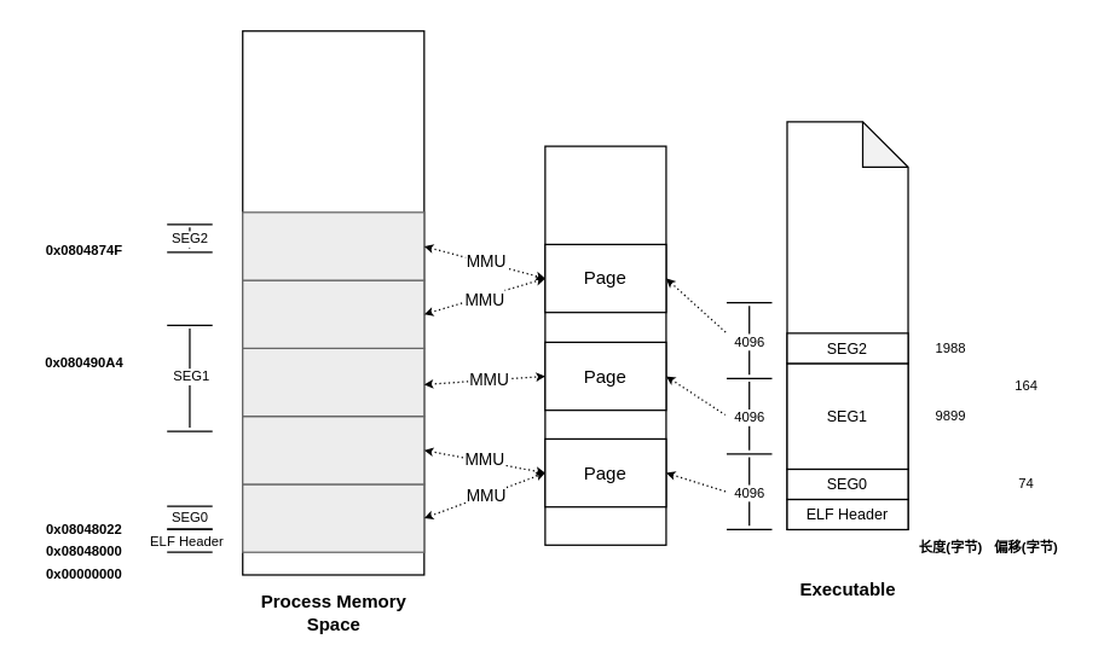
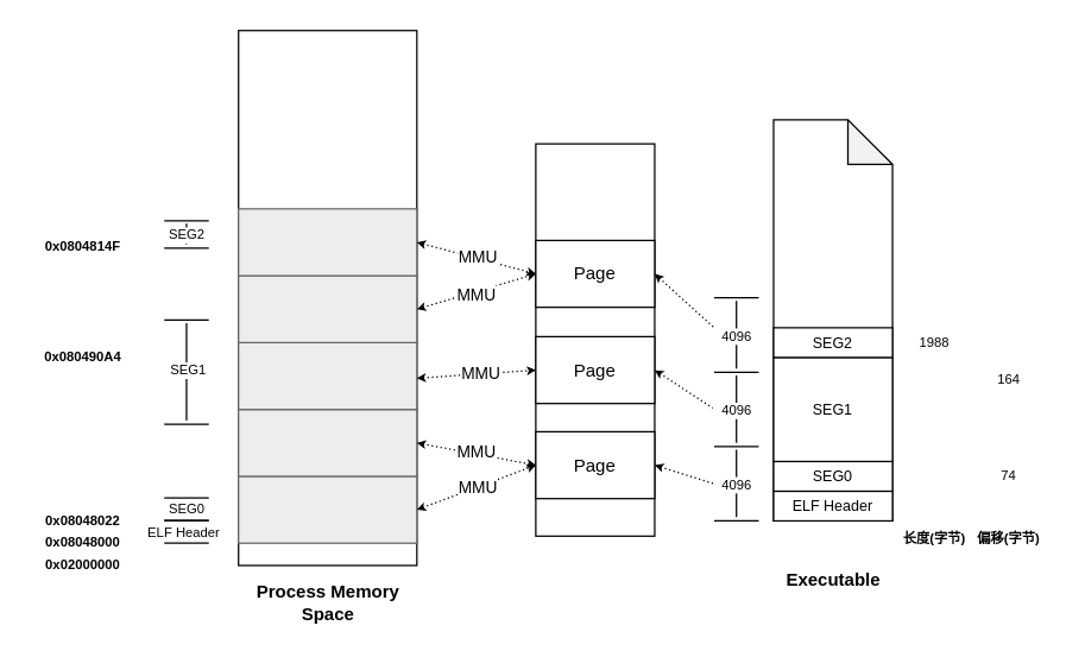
  <mxCell id="0" />
  <mxCell id="1" parent="0" />
  <mxCell id="2" value="" style="rounded=0;whiteSpace=wrap;html=1;" vertex="1" parent="1"><mxGeometry x="160" y="20" width="120" height="360" as="geometry" /></mxCell>
  <mxCell id="3" value="" style="rounded=0;whiteSpace=wrap;html=1;strokeColor=#666666;fontColor=#333333;fillColor=#EDEDED;" vertex="1" parent="1"><mxGeometry x="160" y="320" width="120" height="45" as="geometry" /></mxCell>
  <mxCell id="4" value="" style="rounded=0;whiteSpace=wrap;html=1;strokeColor=#666666;fontColor=#333333;fillColor=#EDEDED;" vertex="1" parent="1"><mxGeometry x="160" y="275" width="120" height="45" as="geometry" /></mxCell>
  <mxCell id="5" value="" style="rounded=0;whiteSpace=wrap;html=1;strokeColor=#666666;fontColor=#333333;fillColor=#EDEDED;" vertex="1" parent="1"><mxGeometry x="160" y="230" width="120" height="45" as="geometry" /></mxCell>
  <mxCell id="6" value="" style="rounded=0;whiteSpace=wrap;html=1;strokeColor=#666666;fontColor=#333333;fillColor=#EDEDED;" vertex="1" parent="1"><mxGeometry x="160" y="185" width="120" height="45" as="geometry" /></mxCell>
  <mxCell id="7" value="" style="rounded=0;whiteSpace=wrap;html=1;strokeColor=#666666;fontColor=#333333;fillColor=#EDEDED;" vertex="1" parent="1"><mxGeometry x="160" y="140" width="120" height="45" as="geometry" /></mxCell>
  <mxCell id="8" value="" style="group" vertex="1" connectable="0" parent="1"><mxGeometry x="360" y="96.25" width="80" height="264" as="geometry" /></mxCell>
  <mxCell id="9" value="" style="rounded=0;whiteSpace=wrap;html=1;" vertex="1" parent="8"><mxGeometry width="80" height="264" as="geometry" /></mxCell>
  <mxCell id="10" value="Page" style="rounded=0;whiteSpace=wrap;html=1;" vertex="1" parent="8"><mxGeometry y="193.75" width="80" height="45" as="geometry" /></mxCell>
  <mxCell id="11" value="Page" style="rounded=0;whiteSpace=wrap;html=1;" vertex="1" parent="8"><mxGeometry y="129.75" width="80" height="45" as="geometry" /></mxCell>
  <mxCell id="12" value="Page" style="rounded=0;whiteSpace=wrap;html=1;" vertex="1" parent="8"><mxGeometry y="65" width="80" height="45" as="geometry" /></mxCell>
  <mxCell id="13" value="" style="shape=note;whiteSpace=wrap;html=1;backgroundOutline=1;darkOpacity=0.05;" vertex="1" parent="1"><mxGeometry x="520" y="80" width="80" height="270" as="geometry" /></mxCell>
  <mxCell id="14" value="&lt;b&gt;Executable&lt;/b&gt;" style="text;html=1;align=center;verticalAlign=middle;resizable=0;points=[];autosize=1;" vertex="1" parent="1"><mxGeometry x="520" y="380" width="80" height="20" as="geometry" /></mxCell>
  <mxCell id="15" value="&lt;b&gt;Process Memory&lt;br&gt;Space&lt;/b&gt;" style="text;html=1;align=center;verticalAlign=middle;resizable=0;points=[];autosize=1;" vertex="1" parent="1"><mxGeometry x="170" y="390" width="100" height="30" as="geometry" /></mxCell>
  <mxCell id="16" value="&lt;font style=&quot;font-size: 10px&quot;&gt;ELF Header&lt;/font&gt;" style="rounded=0;whiteSpace=wrap;html=1;" vertex="1" parent="1"><mxGeometry x="520" y="330" width="80" height="20" as="geometry" /></mxCell>
  <mxCell id="17" value="&lt;font style=&quot;font-size: 10px&quot;&gt;SEG0&lt;/font&gt;" style="rounded=0;whiteSpace=wrap;html=1;" vertex="1" parent="1"><mxGeometry x="520" y="310" width="80" height="20" as="geometry" /></mxCell>
  <mxCell id="18" value="&lt;font style=&quot;font-size: 10px&quot;&gt;SEG1&lt;/font&gt;" style="rounded=0;whiteSpace=wrap;html=1;" vertex="1" parent="1"><mxGeometry x="520" y="240" width="80" height="70" as="geometry" /></mxCell>
  <mxCell id="19" value="&lt;font style=&quot;font-size: 10px&quot;&gt;SEG2&lt;/font&gt;" style="rounded=0;whiteSpace=wrap;html=1;" vertex="1" parent="1"><mxGeometry x="520" y="220" width="80" height="20" as="geometry" /></mxCell>
  <mxCell id="20" value="" style="endArrow=classic;startArrow=classic;html=1;entryX=0;entryY=0.5;entryDx=0;entryDy=0;exitX=1;exitY=0.5;exitDx=0;exitDy=0;endSize=3;startSize=3;dashed=1;dashPattern=1 2;" edge="1" parent="1" source="7" target="12"><mxGeometry width="50" height="50" relative="1" as="geometry"><mxPoint x="310" y="140" as="sourcePoint" /><mxPoint x="330" y="110" as="targetPoint" /></mxGeometry></mxCell>
  <mxCell id="21" value="MMU" style="edgeLabel;html=1;align=center;verticalAlign=middle;resizable=0;points=[];" vertex="1" connectable="0" parent="20"><mxGeometry x="-0.279" y="-1" relative="1" as="geometry"><mxPoint x="11.54" y="1.38" as="offset" /></mxGeometry></mxCell>
  <mxCell id="22" value="" style="endArrow=classic;startArrow=classic;html=1;entryX=0;entryY=0.5;entryDx=0;entryDy=0;exitX=1;exitY=0.5;exitDx=0;exitDy=0;endSize=3;startSize=3;dashed=1;dashPattern=1 2;" edge="1" parent="1" target="12"><mxGeometry width="50" height="50" relative="1" as="geometry"><mxPoint x="280" y="207.5" as="sourcePoint" /><mxPoint x="360" y="252.5" as="targetPoint" /></mxGeometry></mxCell>
  <mxCell id="23" value="MMU" style="edgeLabel;html=1;align=center;verticalAlign=middle;resizable=0;points=[];" vertex="1" connectable="0" parent="22"><mxGeometry x="-0.279" y="-1" relative="1" as="geometry"><mxPoint x="10.68" y="-2.84" as="offset" /></mxGeometry></mxCell>
  <mxCell id="24" value="" style="endArrow=classic;startArrow=classic;html=1;entryX=0;entryY=0.5;entryDx=0;entryDy=0;endSize=3;startSize=3;dashed=1;dashPattern=1 2;" edge="1" parent="1" target="11"><mxGeometry width="50" height="50" relative="1" as="geometry"><mxPoint x="280" y="254" as="sourcePoint" /><mxPoint x="360" y="230" as="targetPoint" /></mxGeometry></mxCell>
  <mxCell id="25" value="MMU" style="edgeLabel;html=1;align=center;verticalAlign=middle;resizable=0;points=[];" vertex="1" connectable="0" parent="24"><mxGeometry x="-0.279" y="-1" relative="1" as="geometry"><mxPoint x="13.01" y="-2.84" as="offset" /></mxGeometry></mxCell>
  <mxCell id="26" value="" style="endArrow=classic;startArrow=classic;html=1;entryX=0;entryY=0.5;entryDx=0;entryDy=0;endSize=3;startSize=3;dashed=1;dashPattern=1 2;exitX=1;exitY=0.5;exitDx=0;exitDy=0;" edge="1" parent="1" source="4" target="10"><mxGeometry width="50" height="50" relative="1" as="geometry"><mxPoint x="279" y="296.5" as="sourcePoint" /><mxPoint x="359" y="285" as="targetPoint" /></mxGeometry></mxCell>
  <mxCell id="27" value="MMU" style="edgeLabel;html=1;align=center;verticalAlign=middle;resizable=0;points=[];" vertex="1" connectable="0" parent="26"><mxGeometry x="-0.279" y="-1" relative="1" as="geometry"><mxPoint x="10.98" y="-0.32" as="offset" /></mxGeometry></mxCell>
  <mxCell id="28" value="" style="endArrow=classic;startArrow=classic;html=1;entryX=0;entryY=0.5;entryDx=0;entryDy=0;endSize=3;startSize=3;dashed=1;dashPattern=1 2;exitX=1;exitY=0.5;exitDx=0;exitDy=0;" edge="1" parent="1" source="3" target="10"><mxGeometry width="50" height="50" relative="1" as="geometry"><mxPoint x="280" y="325" as="sourcePoint" /><mxPoint x="360" y="330" as="targetPoint" /></mxGeometry></mxCell>
  <mxCell id="29" value="MMU" style="edgeLabel;html=1;align=center;verticalAlign=middle;resizable=0;points=[];" vertex="1" connectable="0" parent="28"><mxGeometry x="-0.279" y="-1" relative="1" as="geometry"><mxPoint x="10.98" y="-5.08" as="offset" /></mxGeometry></mxCell>
  <mxCell id="30" value="" style="endArrow=none;html=1;" edge="1" parent="1"><mxGeometry width="50" height="50" relative="1" as="geometry"><mxPoint x="480" y="350" as="sourcePoint" /><mxPoint x="510" y="350" as="targetPoint" /></mxGeometry></mxCell>
  <mxCell id="31" value="" style="endArrow=none;html=1;" edge="1" parent="1"><mxGeometry width="50" height="50" relative="1" as="geometry"><mxPoint x="480" y="300" as="sourcePoint" /><mxPoint x="510" y="300" as="targetPoint" /></mxGeometry></mxCell>
  <mxCell id="32" value="" style="endArrow=none;html=1;" edge="1" parent="1"><mxGeometry width="50" height="50" relative="1" as="geometry"><mxPoint x="480" y="250" as="sourcePoint" /><mxPoint x="510" y="250" as="targetPoint" /></mxGeometry></mxCell>
  <mxCell id="33" value="" style="endArrow=none;html=1;" edge="1" parent="1"><mxGeometry width="50" height="50" relative="1" as="geometry"><mxPoint x="480" y="199.88" as="sourcePoint" /><mxPoint x="510" y="199.88" as="targetPoint" /></mxGeometry></mxCell>
  <mxCell id="34" value="" style="endArrow=none;html=1;" edge="1" parent="1"><mxGeometry width="50" height="50" relative="1" as="geometry"><mxPoint x="495" y="347.5" as="sourcePoint" /><mxPoint x="495" y="302" as="targetPoint" /></mxGeometry></mxCell>
  <mxCell id="35" value="4096" style="edgeLabel;html=1;align=center;verticalAlign=middle;resizable=0;points=[];fontSize=9;" vertex="1" connectable="0" parent="34"><mxGeometry x="-0.259" y="1" relative="1" as="geometry"><mxPoint y="-4.61" as="offset" /></mxGeometry></mxCell>
  <mxCell id="36" value="" style="endArrow=none;html=1;" edge="1" parent="1"><mxGeometry width="50" height="50" relative="1" as="geometry"><mxPoint x="495" y="297.5" as="sourcePoint" /><mxPoint x="495" y="252" as="targetPoint" /></mxGeometry></mxCell>
  <mxCell id="37" value="4096" style="edgeLabel;html=1;align=center;verticalAlign=middle;resizable=0;points=[];fontSize=9;" vertex="1" connectable="0" parent="36"><mxGeometry x="-0.259" y="1" relative="1" as="geometry"><mxPoint y="-4.61" as="offset" /></mxGeometry></mxCell>
  <mxCell id="38" value="" style="endArrow=none;html=1;" edge="1" parent="1"><mxGeometry width="50" height="50" relative="1" as="geometry"><mxPoint x="495" y="247.5" as="sourcePoint" /><mxPoint x="495" y="202" as="targetPoint" /></mxGeometry></mxCell>
  <mxCell id="39" value="4096" style="edgeLabel;html=1;align=center;verticalAlign=middle;resizable=0;points=[];fontSize=9;" vertex="1" connectable="0" parent="38"><mxGeometry x="-0.259" y="1" relative="1" as="geometry"><mxPoint y="-4.61" as="offset" /></mxGeometry></mxCell>
  <mxCell id="40" value="" style="endArrow=none;startArrow=classic;html=1;exitX=1;exitY=0.5;exitDx=0;exitDy=0;endSize=3;startSize=3;dashed=1;dashPattern=1 2;endFill=0;" edge="1" parent="1" source="12"><mxGeometry width="50" height="50" relative="1" as="geometry"><mxPoint x="440" y="185" as="sourcePoint" /><mxPoint x="480" y="220" as="targetPoint" /></mxGeometry></mxCell>
  <mxCell id="41" value="" style="endArrow=none;startArrow=classic;html=1;exitX=1;exitY=0.5;exitDx=0;exitDy=0;endSize=3;startSize=3;dashed=1;dashPattern=1 2;endFill=0;" edge="1" parent="1" source="11"><mxGeometry width="50" height="50" relative="1" as="geometry"><mxPoint x="440" y="250" as="sourcePoint" /><mxPoint x="479" y="274" as="targetPoint" /></mxGeometry></mxCell>
  <mxCell id="42" value="" style="endArrow=none;startArrow=classic;html=1;exitX=1;exitY=0.5;exitDx=0;exitDy=0;endSize=3;startSize=3;dashed=1;dashPattern=1 2;endFill=0;" edge="1" parent="1" source="10"><mxGeometry width="50" height="50" relative="1" as="geometry"><mxPoint x="440" y="310" as="sourcePoint" /><mxPoint x="480" y="325" as="targetPoint" /></mxGeometry></mxCell>
  <mxCell id="43" value="" style="endArrow=none;html=1;" edge="1" parent="1"><mxGeometry x="150" y="535" width="50" height="50" as="geometry"><mxPoint x="110" y="365" as="sourcePoint" /><mxPoint x="140" y="365" as="targetPoint" /></mxGeometry></mxCell>
  <mxCell id="44" value="" style="endArrow=none;html=1;" edge="1" parent="1"><mxGeometry x="150" y="569.81" width="50" height="50" as="geometry"><mxPoint x="110" y="349.81" as="sourcePoint" /><mxPoint x="140" y="349.81" as="targetPoint" /></mxGeometry></mxCell>
  <mxCell id="45" value="ELF Header" style="text;html=1;align=center;verticalAlign=middle;resizable=0;points=[];autosize=1;fontSize=9;" vertex="1" parent="1"><mxGeometry x="93" y="348" width="60" height="20" as="geometry" /></mxCell>
  <mxCell id="46" value="" style="endArrow=none;html=1;" edge="1" parent="1"><mxGeometry x="150" y="519.81" width="50" height="50" as="geometry"><mxPoint x="110" y="349.81" as="sourcePoint" /><mxPoint x="140" y="349.81" as="targetPoint" /></mxGeometry></mxCell>
  <mxCell id="47" value="" style="endArrow=none;html=1;" edge="1" parent="1"><mxGeometry x="150" y="554.62" width="50" height="50" as="geometry"><mxPoint x="110" y="334.62" as="sourcePoint" /><mxPoint x="140" y="334.62" as="targetPoint" /></mxGeometry></mxCell>
  <mxCell id="48" value="SEG0" style="text;html=1;align=center;verticalAlign=middle;resizable=0;points=[];autosize=1;fontSize=9;" vertex="1" parent="1"><mxGeometry x="105" y="332" width="40" height="20" as="geometry" /></mxCell>
  <mxCell id="49" value="" style="endArrow=none;html=1;" edge="1" parent="1"><mxGeometry width="50" height="50" relative="1" as="geometry"><mxPoint x="110" y="285" as="sourcePoint" /><mxPoint x="140" y="285" as="targetPoint" /></mxGeometry></mxCell>
  <mxCell id="50" value="" style="endArrow=none;html=1;" edge="1" parent="1"><mxGeometry width="50" height="50" relative="1" as="geometry"><mxPoint x="110" y="214.86" as="sourcePoint" /><mxPoint x="140" y="214.86" as="targetPoint" /></mxGeometry></mxCell>
  <mxCell id="51" value="" style="endArrow=none;html=1;" edge="1" parent="1"><mxGeometry width="50" height="50" relative="1" as="geometry"><mxPoint x="125" y="282.5" as="sourcePoint" /><mxPoint x="125" y="217" as="targetPoint" /></mxGeometry></mxCell>
  <mxCell id="52" value="SEG1" style="edgeLabel;html=1;align=center;verticalAlign=middle;resizable=0;points=[];fontSize=9;" vertex="1" connectable="0" parent="51"><mxGeometry x="-0.259" y="1" relative="1" as="geometry"><mxPoint x="1" y="-9.73" as="offset" /></mxGeometry></mxCell>
  <mxCell id="53" value="" style="endArrow=none;html=1;" edge="1" parent="1"><mxGeometry width="50" height="50" relative="1" as="geometry"><mxPoint x="110" y="166.39" as="sourcePoint" /><mxPoint x="140" y="166.39" as="targetPoint" /></mxGeometry></mxCell>
  <mxCell id="54" value="" style="endArrow=none;html=1;" edge="1" parent="1"><mxGeometry width="50" height="50" relative="1" as="geometry"><mxPoint x="110" y="148" as="sourcePoint" /><mxPoint x="140" y="148" as="targetPoint" /></mxGeometry></mxCell>
  <mxCell id="55" value="" style="endArrow=none;html=1;" edge="1" parent="1"><mxGeometry width="50" height="50" relative="1" as="geometry"><mxPoint x="124.8" y="163.89" as="sourcePoint" /><mxPoint x="125" y="150" as="targetPoint" /></mxGeometry></mxCell>
  <mxCell id="56" value="SEG2" style="edgeLabel;html=1;align=center;verticalAlign=middle;resizable=0;points=[];fontSize=9;" vertex="1" connectable="0" parent="55"><mxGeometry x="-0.259" y="1" relative="1" as="geometry"><mxPoint x="1" y="-1.68" as="offset" /></mxGeometry></mxCell>
- <mxCell id="57" value="&lt;b&gt;0x00000000&lt;/b&gt;" style="text;html=1;align=center;verticalAlign=middle;resizable=0;points=[];autosize=1;fontSize=9;" vertex="1" parent="1"><mxGeometry x="20" y="370" width="70" height="20" as="geometry" /></mxCell>
+ <mxCell id="57" value="&lt;b&gt;0x02000000&lt;/b&gt;" style="text;html=1;align=center;verticalAlign=middle;resizable=0;points=[];autosize=1;fontSize=9;" vertex="1" parent="1"><mxGeometry x="20" y="370" width="70" height="20" as="geometry" /></mxCell>
  <mxCell id="58" value="&lt;b&gt;0x08048022&lt;/b&gt;" style="text;html=1;align=center;verticalAlign=middle;resizable=0;points=[];autosize=1;fontSize=9;" vertex="1" parent="1"><mxGeometry x="20" y="340.25" width="70" height="20" as="geometry" /></mxCell>
  <mxCell id="59" value="&lt;b&gt;0x080490A4&lt;/b&gt;" style="text;html=1;align=center;verticalAlign=middle;resizable=0;points=[];autosize=1;fontSize=9;" vertex="1" parent="1"><mxGeometry x="20" y="230" width="70" height="20" as="geometry" /></mxCell>
- <mxCell id="60" value="&lt;b&gt;0x0804874F&lt;/b&gt;" style="text;html=1;align=center;verticalAlign=middle;resizable=0;points=[];autosize=1;fontSize=9;" vertex="1" parent="1"><mxGeometry x="20" y="156" width="70" height="20" as="geometry" /></mxCell>
+ <mxCell id="60" value="&lt;b&gt;0x0804814F&lt;/b&gt;" style="text;html=1;align=center;verticalAlign=middle;resizable=0;points=[];autosize=1;fontSize=9;" vertex="1" parent="1"><mxGeometry x="20" y="156" width="70" height="20" as="geometry" /></mxCell>
  <mxCell id="61" value="&lt;b&gt;长度(字节)&lt;/b&gt;" style="text;html=1;align=center;verticalAlign=middle;resizable=0;points=[];autosize=1;fontSize=9;" vertex="1" parent="1"><mxGeometry x="598" y="352" width="60" height="20" as="geometry" /></mxCell>
- <mxCell id="62" value="9899" style="text;html=1;align=center;verticalAlign=middle;resizable=0;points=[];autosize=1;fontSize=9;" vertex="1" parent="1"><mxGeometry x="608" y="265" width="40" height="20" as="geometry" /></mxCell>
  <mxCell id="63" value="1988" style="text;html=1;align=center;verticalAlign=middle;resizable=0;points=[];autosize=1;fontSize=9;" vertex="1" parent="1"><mxGeometry x="608" y="220" width="40" height="20" as="geometry" /></mxCell>
  <mxCell id="64" value="&lt;b&gt;偏移(字节)&lt;/b&gt;" style="text;html=1;align=center;verticalAlign=middle;resizable=0;points=[];autosize=1;fontSize=9;" vertex="1" parent="1"><mxGeometry x="648" y="352" width="60" height="20" as="geometry" /></mxCell>
  <mxCell id="65" value="74" style="text;html=1;align=center;verticalAlign=middle;resizable=0;points=[];autosize=1;fontSize=9;" vertex="1" parent="1"><mxGeometry x="663" y="310" width="30" height="20" as="geometry" /></mxCell>
  <mxCell id="66" value="164" style="text;html=1;align=center;verticalAlign=middle;resizable=0;points=[];autosize=1;fontSize=9;" vertex="1" parent="1"><mxGeometry x="663" y="245" width="30" height="20" as="geometry" /></mxCell>
  <mxCell id="67" value="&lt;b&gt;0x08048000&lt;/b&gt;" style="text;html=1;align=center;verticalAlign=middle;resizable=0;points=[];autosize=1;fontSize=9;" vertex="1" parent="1"><mxGeometry x="20" y="355" width="70" height="20" as="geometry" /></mxCell>
